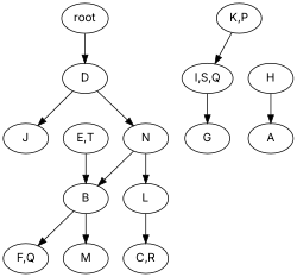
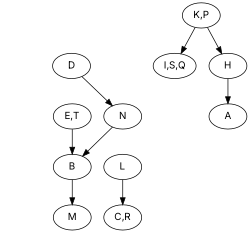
  strict digraph {
    fontname=Inter
    node [fontname=Inter]
    edge [fontname=Inter]
-   n1 [label=root]
    n2 [label=D]
-   n3 [label=J]
    n4 [label=N]
    n5 [label=B]
    n6 [label=L]
    n7 [label="K,P"]
    n8 [label="I,S,Q"]
    n9 [label=H]
-   n10 [label="F,Q"]
    n11 [label=M]
    n12 [label="C,R"]
-   n13 [label=G]
    n14 [label=A]
    n15 [label="E,T"]
-   n1 -> n2
-   n2 -> n3
    n2 -> n4
    n4 -> n5
-   n4 -> n6
-   n5 -> n10
    n5 -> n11
    n6 -> n12
    n7 -> n8
-   n8 -> n13
+   n7 -> n9
    n9 -> n14
    n15 -> n5
  }
